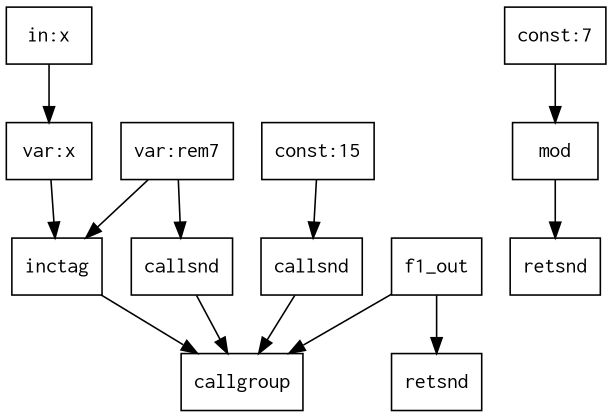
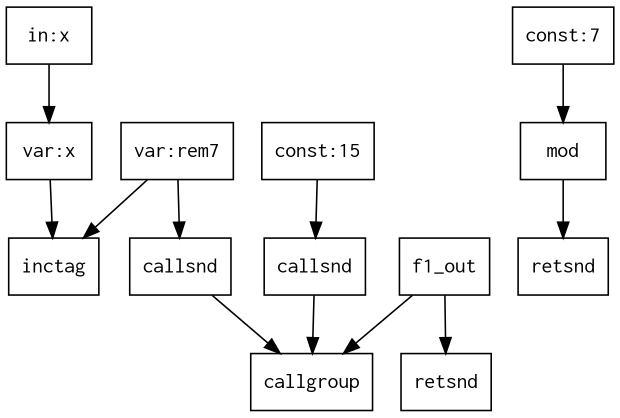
  digraph {
    node [fontname=Courier shape=record]
    n1 [label="in:x"]
    n2 [label="var:x"]
    n3 [label=inctag]
    n4 [label=mod]
    n5 [label=retsnd]
    n6 [label="const:7"]
    n7 [label="var:rem7"]
    n8 [label=callsnd]
    n9 [label=callgroup]
    n10 [label="const:15"]
    n11 [label=callsnd]
    f1_out
    n13 [label=retsnd]
    n1 -> n2
    n2 -> n3
-   n3 -> n9
    n4 -> n5
    n6 -> n4
    n7 -> n3
    n7 -> n8
    n8 -> n9
    n10 -> n11
    n11 -> n9
    f1_out -> n9
    f1_out -> n13
  }
